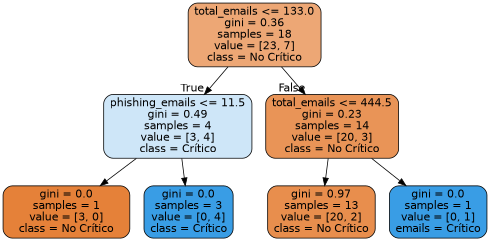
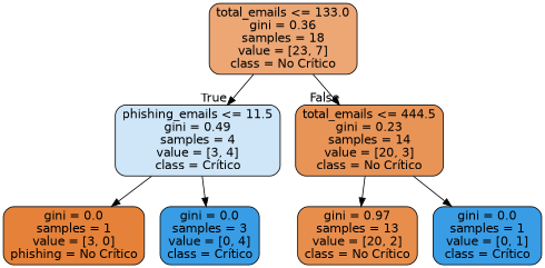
  digraph {
    node [color=black fillcolor="#399de5" fontname=helvetica shape=box style="filled, rounded"]
    edge [fontname=helvetica]
    n1 [fillcolor="#eda775" label="total_emails <= 133.0\ngini = 0.36\nsamples = 18\nvalue = [23, 7]\nclass = No Crítico"]
    n2 [fillcolor="#cee6f8" label="phishing_emails <= 11.5\ngini = 0.49\nsamples = 4\nvalue = [3, 4]\nclass = Crítico"]
    n3 [fillcolor="#e99457" label="total_emails <= 444.5\ngini = 0.23\nsamples = 14\nvalue = [20, 3]\nclass = No Crítico"]
-   n4 [fillcolor="#e58139" label="gini = 0.0\nsamples = 1\nvalue = [3, 0]\nclass = No Crítico"]
+   n4 [fillcolor="#e58139" label="gini = 0.0\nsamples = 1\nvalue = [3, 0]\nphishing = No Crítico"]
    n5 [label="gini = 0.0\nsamples = 3\nvalue = [0, 4]\nclass = Crítico"]
    n6 [fillcolor="#e88e4d" label="gini = 0.97\nsamples = 13\nvalue = [20, 2]\nclass = No Crítico"]
-   n7 [label="gini = 0.0\nsamples = 1\nvalue = [0, 1]\nemails = Crítico"]
+   n7 [label="gini = 0.0\nsamples = 1\nvalue = [0, 1]\nclass = Crítico"]
    n1 -> n2 [headlabel=True labelangle=45 labeldistance=2.5]
    n1 -> n3 [headlabel=False labelangle=-45 labeldistance=2.5]
    n2 -> n4
    n2 -> n5
    n3 -> n6
    n3 -> n7
  }
